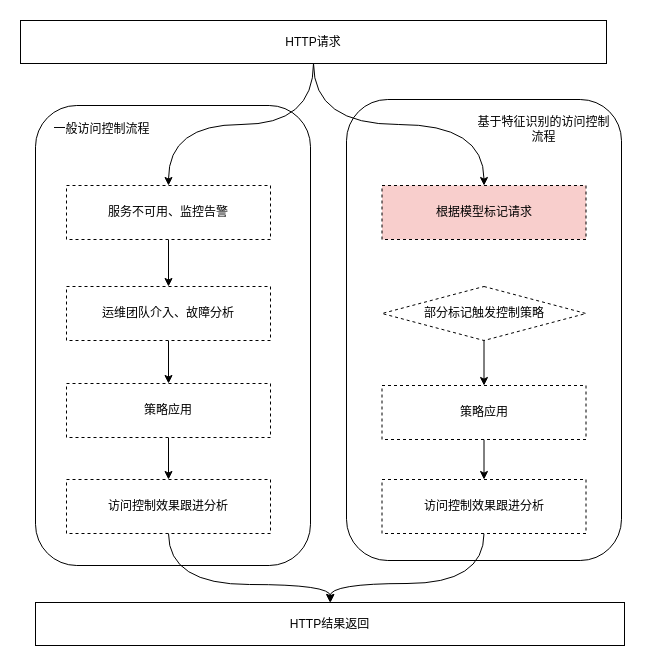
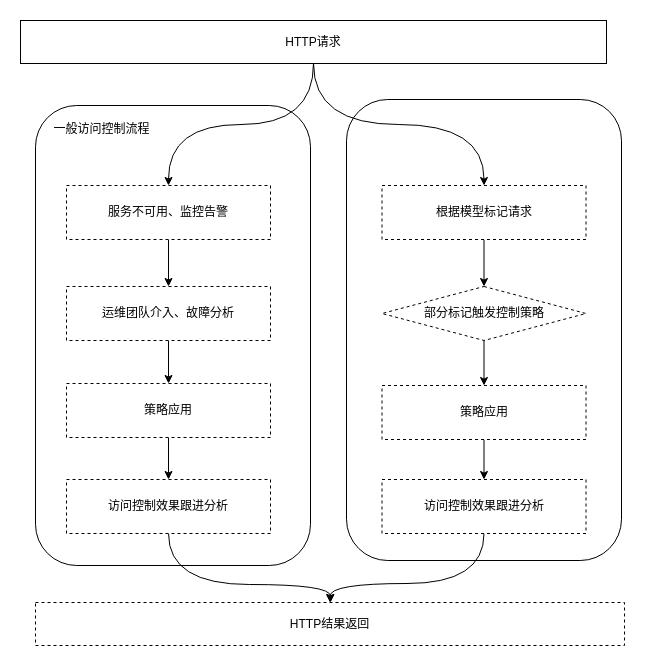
  <mxCell id="0" />
  <mxCell id="1" parent="0" />
  <mxCell id="2" value="" style="rounded=1;whiteSpace=wrap;html=1;movable=0;resizable=0;rotatable=0;deletable=0;editable=0;locked=1;connectable=0;" vertex="1" parent="1"><mxGeometry x="346" y="99" width="275" height="461" as="geometry" /></mxCell>
  <mxCell id="3" value="" style="rounded=1;whiteSpace=wrap;html=1;movable=0;resizable=0;rotatable=0;deletable=0;editable=0;locked=1;connectable=0;" vertex="1" parent="1"><mxGeometry x="35" y="105" width="275" height="460" as="geometry" /></mxCell>
  <mxCell id="4" value="" style="edgeStyle=orthogonalEdgeStyle;rounded=0;orthogonalLoop=1;jettySize=auto;html=1;curved=1;movable=0;resizable=0;rotatable=0;deletable=0;editable=0;locked=1;connectable=0;" edge="1" parent="1" source="6" target="8"><mxGeometry relative="1" as="geometry" /></mxCell>
  <mxCell id="5" style="edgeStyle=orthogonalEdgeStyle;rounded=0;orthogonalLoop=1;jettySize=auto;html=1;entryX=0.5;entryY=0;entryDx=0;entryDy=0;curved=1;movable=0;resizable=0;rotatable=0;deletable=0;editable=0;locked=1;connectable=0;" edge="1" parent="1" source="6" target="17"><mxGeometry relative="1" as="geometry" /></mxCell>
  <mxCell id="6" value="HTTP请求" style="rounded=0;whiteSpace=wrap;html=1;movable=0;resizable=0;rotatable=0;deletable=0;editable=0;locked=1;connectable=0;" vertex="1" parent="1"><mxGeometry x="20" y="20" width="586" height="43" as="geometry" /></mxCell>
  <mxCell id="7" value="" style="edgeStyle=orthogonalEdgeStyle;rounded=0;orthogonalLoop=1;jettySize=auto;html=1;movable=0;resizable=0;rotatable=0;deletable=0;editable=0;locked=1;connectable=0;" edge="1" parent="1" source="8" target="10"><mxGeometry relative="1" as="geometry" /></mxCell>
  <mxCell id="8" value="服务不可用、监控告警" style="whiteSpace=wrap;html=1;rounded=0;dashed=1;align=center;movable=0;resizable=0;rotatable=0;deletable=0;editable=0;locked=1;connectable=0;" vertex="1" parent="1"><mxGeometry x="66" y="185" width="204" height="54" as="geometry" /></mxCell>
  <mxCell id="9" value="" style="edgeStyle=orthogonalEdgeStyle;rounded=0;orthogonalLoop=1;jettySize=auto;html=1;movable=0;resizable=0;rotatable=0;deletable=0;editable=0;locked=1;connectable=0;" edge="1" parent="1" source="10" target="12"><mxGeometry relative="1" as="geometry" /></mxCell>
  <mxCell id="10" value="运维团队介入、故障分析" style="whiteSpace=wrap;html=1;rounded=0;dashed=1;align=center;movable=0;resizable=0;rotatable=0;deletable=0;editable=0;locked=1;connectable=0;" vertex="1" parent="1"><mxGeometry x="66" y="286" width="204" height="54" as="geometry" /></mxCell>
  <mxCell id="11" value="" style="edgeStyle=orthogonalEdgeStyle;rounded=0;orthogonalLoop=1;jettySize=auto;html=1;movable=0;resizable=0;rotatable=0;deletable=0;editable=0;locked=1;connectable=0;" edge="1" parent="1" source="12" target="14"><mxGeometry relative="1" as="geometry" /></mxCell>
  <mxCell id="12" value="策略应用" style="whiteSpace=wrap;html=1;rounded=0;dashed=1;align=center;movable=0;resizable=0;rotatable=0;deletable=0;editable=0;locked=1;connectable=0;" vertex="1" parent="1"><mxGeometry x="66" y="383" width="204" height="54" as="geometry" /></mxCell>
  <mxCell id="13" style="edgeStyle=orthogonalEdgeStyle;rounded=0;orthogonalLoop=1;jettySize=auto;html=1;curved=1;movable=0;resizable=0;rotatable=0;deletable=0;editable=0;locked=1;connectable=0;" edge="1" parent="1" source="14" target="15"><mxGeometry relative="1" as="geometry"><Array as="points"><mxPoint x="168" y="584" /><mxPoint x="330" y="584" /></Array></mxGeometry></mxCell>
  <mxCell id="14" value="访问控制效果跟进分析" style="whiteSpace=wrap;html=1;rounded=0;dashed=1;align=center;movable=0;resizable=0;rotatable=0;deletable=0;editable=0;locked=1;connectable=0;" vertex="1" parent="1"><mxGeometry x="66" y="479" width="204" height="54" as="geometry" /></mxCell>
- <mxCell id="15" value="HTTP结果返回" style="rounded=0;whiteSpace=wrap;html=1;movable=0;resizable=0;rotatable=0;deletable=0;editable=0;locked=1;connectable=0;" vertex="1" parent="1"><mxGeometry x="35" y="602" width="589" height="43" as="geometry" /></mxCell>
- <mxCell id="17" value="根据模型标记请求" style="whiteSpace=wrap;html=1;rounded=0;dashed=1;align=center;movable=0;resizable=0;rotatable=0;deletable=0;editable=0;locked=1;connectable=0;fillColor=#f8cecc;" vertex="1" parent="1"><mxGeometry x="381.5" y="185" width="204" height="54" as="geometry" /></mxCell>
+ <mxCell id="15" value="HTTP结果返回" style="rounded=0;whiteSpace=wrap;html=1;movable=0;resizable=0;rotatable=0;deletable=0;editable=0;locked=1;connectable=0;dashed=1;" vertex="1" parent="1"><mxGeometry x="35" y="602" width="589" height="43" as="geometry" /></mxCell>
+ <mxCell id="16" value="" style="edgeStyle=orthogonalEdgeStyle;rounded=0;orthogonalLoop=1;jettySize=auto;html=1;movable=0;resizable=0;rotatable=0;deletable=0;editable=0;locked=1;connectable=0;" edge="1" parent="1" source="17" target="19"><mxGeometry relative="1" as="geometry" /></mxCell>
+ <mxCell id="17" value="根据模型标记请求" style="whiteSpace=wrap;html=1;rounded=0;dashed=1;align=center;movable=0;resizable=0;rotatable=0;deletable=0;editable=0;locked=1;connectable=0;" vertex="1" parent="1"><mxGeometry x="381.5" y="185" width="204" height="54" as="geometry" /></mxCell>
  <mxCell id="18" style="edgeStyle=orthogonalEdgeStyle;rounded=0;orthogonalLoop=1;jettySize=auto;html=1;entryX=0.5;entryY=0;entryDx=0;entryDy=0;movable=0;resizable=0;rotatable=0;deletable=0;editable=0;locked=1;connectable=0;" edge="1" parent="1" source="19" target="21"><mxGeometry relative="1" as="geometry" /></mxCell>
  <mxCell id="19" value="部分标记触发控制策略" style="rhombus;whiteSpace=wrap;html=1;dashed=1;align=center;movable=0;resizable=0;rotatable=0;deletable=0;editable=0;locked=1;connectable=0;" vertex="1" parent="1"><mxGeometry x="381.5" y="286" width="204" height="54" as="geometry" /></mxCell>
  <mxCell id="20" value="" style="edgeStyle=orthogonalEdgeStyle;rounded=0;orthogonalLoop=1;jettySize=auto;html=1;movable=0;resizable=0;rotatable=0;deletable=0;editable=0;locked=1;connectable=0;" edge="1" parent="1" source="21" target="23"><mxGeometry relative="1" as="geometry" /></mxCell>
  <mxCell id="21" value="策略应用" style="whiteSpace=wrap;html=1;rounded=0;dashed=1;align=center;movable=0;resizable=0;rotatable=0;deletable=0;editable=0;locked=1;connectable=0;" vertex="1" parent="1"><mxGeometry x="381.5" y="385" width="204" height="54" as="geometry" /></mxCell>
  <mxCell id="22" style="edgeStyle=orthogonalEdgeStyle;rounded=0;orthogonalLoop=1;jettySize=auto;html=1;entryX=0.5;entryY=0;entryDx=0;entryDy=0;curved=1;movable=0;resizable=0;rotatable=0;deletable=0;editable=0;locked=1;connectable=0;" edge="1" parent="1" source="23" target="15"><mxGeometry relative="1" as="geometry"><Array as="points"><mxPoint x="484" y="583" /><mxPoint x="330" y="583" /></Array></mxGeometry></mxCell>
  <mxCell id="23" value="访问控制效果跟进分析" style="whiteSpace=wrap;html=1;rounded=0;dashed=1;align=center;movable=0;resizable=0;rotatable=0;deletable=0;editable=0;locked=1;connectable=0;" vertex="1" parent="1"><mxGeometry x="381.5" y="479" width="204" height="54" as="geometry" /></mxCell>
  <mxCell id="24" value="一般访问控制流程" style="text;html=1;align=center;verticalAlign=middle;whiteSpace=wrap;rounded=0;movable=0;resizable=0;rotatable=0;deletable=0;editable=0;locked=1;connectable=0;" vertex="1" parent="1"><mxGeometry x="33" y="114" width="137" height="30" as="geometry" /></mxCell>
- <mxCell id="25" value="基于特征识别的访问控制流程" style="text;html=1;align=center;verticalAlign=middle;whiteSpace=wrap;rounded=0;movable=0;resizable=0;rotatable=0;deletable=0;editable=0;locked=1;connectable=0;" vertex="1" parent="1"><mxGeometry x="475" y="114" width="137" height="30" as="geometry" /></mxCell>
